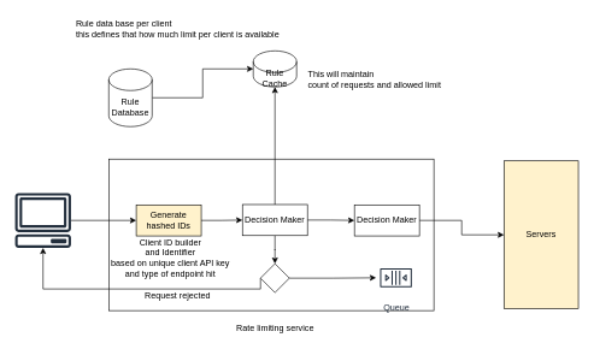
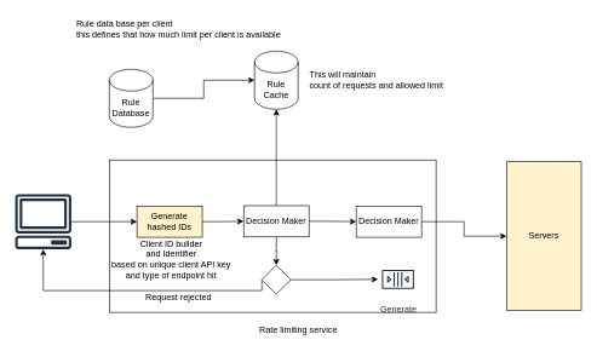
  <mxCell id="0" />
  <mxCell id="1" parent="0" />
  <mxCell id="2" value="" style="rounded=0;whiteSpace=wrap;html=1;" vertex="1" parent="1"><mxGeometry x="150" y="220" width="450" height="210" as="geometry" /></mxCell>
  <mxCell id="3" style="edgeStyle=orthogonalEdgeStyle;rounded=0;orthogonalLoop=1;jettySize=auto;html=1;entryX=0;entryY=0.5;entryDx=0;entryDy=0;" edge="1" parent="1" source="4" target="6"><mxGeometry relative="1" as="geometry" /></mxCell>
  <mxCell id="4" value="" style="sketch=0;outlineConnect=0;fontColor=#232F3E;gradientColor=none;fillColor=#232F3D;strokeColor=none;dashed=0;verticalLabelPosition=bottom;verticalAlign=top;align=center;html=1;fontSize=12;fontStyle=0;aspect=fixed;pointerEvents=1;shape=mxgraph.aws4.client;" vertex="1" parent="1"><mxGeometry x="20" y="267" width="78" height="76" as="geometry" /></mxCell>
  <mxCell id="5" style="edgeStyle=orthogonalEdgeStyle;rounded=0;orthogonalLoop=1;jettySize=auto;html=1;entryX=0;entryY=0.5;entryDx=0;entryDy=0;" edge="1" parent="1" source="6" target="11"><mxGeometry relative="1" as="geometry" /></mxCell>
  <mxCell id="6" value="Generate hashed IDs" style="rounded=0;whiteSpace=wrap;html=1;fillColor=#fff2cc;" vertex="1" parent="1"><mxGeometry x="188" y="283.5" width="90" height="43" as="geometry" /></mxCell>
- <mxCell id="7" value="Rate limiting service" style="text;html=1;align=center;verticalAlign=middle;resizable=0;points=[];autosize=1;strokeColor=none;fillColor=none;" vertex="1" parent="1"><mxGeometry x="315" y="440" width="130" height="30" as="geometry" /></mxCell>
+ <mxCell id="7" value="Rate limiting service" style="text;html=1;align=center;verticalAlign=middle;resizable=0;points=[];autosize=1;strokeColor=none;fillColor=none;" vertex="1" parent="1"><mxGeometry x="345" y="440" width="130" height="30" as="geometry" /></mxCell>
  <mxCell id="8" value="Client ID builder&lt;div&gt;and Identifier&lt;/div&gt;&lt;div&gt;based on unique client API key&lt;/div&gt;&lt;div&gt;and type of endpoint hit&lt;/div&gt;&lt;div&gt;&lt;br&gt;&lt;/div&gt;" style="text;html=1;align=center;verticalAlign=middle;resizable=0;points=[];autosize=1;strokeColor=none;fillColor=none;" vertex="1" parent="1"><mxGeometry x="140" y="319" width="190" height="90" as="geometry" /></mxCell>
  <mxCell id="9" style="edgeStyle=orthogonalEdgeStyle;rounded=0;orthogonalLoop=1;jettySize=auto;html=1;entryX=0.5;entryY=0;entryDx=0;entryDy=0;" edge="1" parent="1" source="11" target="14"><mxGeometry relative="1" as="geometry" /></mxCell>
  <mxCell id="10" style="edgeStyle=orthogonalEdgeStyle;rounded=0;orthogonalLoop=1;jettySize=auto;html=1;entryX=0;entryY=0.5;entryDx=0;entryDy=0;" edge="1" parent="1" source="11" target="22"><mxGeometry relative="1" as="geometry" /></mxCell>
  <mxCell id="11" value="Decision Maker" style="rounded=0;whiteSpace=wrap;html=1;" vertex="1" parent="1"><mxGeometry x="335" y="283" width="90" height="43" as="geometry" /></mxCell>
  <mxCell id="12" style="edgeStyle=orthogonalEdgeStyle;rounded=0;orthogonalLoop=1;jettySize=auto;html=1;exitX=0;exitY=0.5;exitDx=0;exitDy=0;" edge="1" parent="1" source="14" target="4"><mxGeometry relative="1" as="geometry"><Array as="points"><mxPoint x="360" y="400" /><mxPoint x="59" y="400" /></Array></mxGeometry></mxCell>
  <mxCell id="13" style="edgeStyle=orthogonalEdgeStyle;rounded=0;orthogonalLoop=1;jettySize=auto;html=1;" edge="1" parent="1" source="14" target="24"><mxGeometry relative="1" as="geometry" /></mxCell>
  <mxCell id="14" value="" style="rhombus;whiteSpace=wrap;html=1;" vertex="1" parent="1"><mxGeometry x="360" y="365" width="40" height="40" as="geometry" /></mxCell>
  <mxCell id="15" value="Request rejected" style="text;html=1;align=center;verticalAlign=middle;resizable=0;points=[];autosize=1;strokeColor=none;fillColor=none;" vertex="1" parent="1"><mxGeometry x="190" y="394" width="110" height="30" as="geometry" /></mxCell>
  <mxCell id="16" style="edgeStyle=orthogonalEdgeStyle;rounded=0;orthogonalLoop=1;jettySize=auto;html=1;" edge="1" parent="1" source="17" target="19"><mxGeometry relative="1" as="geometry" /></mxCell>
  <mxCell id="17" value="Rule&lt;div&gt;Database&lt;/div&gt;" style="shape=cylinder3;whiteSpace=wrap;html=1;boundedLbl=1;backgroundOutline=1;size=15;" vertex="1" parent="1"><mxGeometry x="150" y="95" width="60" height="80" as="geometry" /></mxCell>
  <mxCell id="18" value="&lt;div style=&quot;text-align: justify;&quot;&gt;&lt;span style=&quot;background-color: initial;&quot;&gt;Rule data base per client&lt;/span&gt;&lt;/div&gt;&lt;div style=&quot;text-align: justify;&quot;&gt;this defines that how much limit per client is available&lt;/div&gt;" style="text;html=1;align=center;verticalAlign=middle;resizable=0;points=[];autosize=1;strokeColor=none;fillColor=none;" vertex="1" parent="1"><mxGeometry x="95" y="20" width="300" height="40" as="geometry" /></mxCell>
- <mxCell id="19" value="Rule Cache" style="shape=cylinder3;whiteSpace=wrap;html=1;boundedLbl=1;backgroundOutline=1;size=15;" vertex="1" parent="1"><mxGeometry x="350" y="70" width="60" height="50" as="geometry" /></mxCell>
+ <mxCell id="19" value="Rule Cache" style="shape=cylinder3;whiteSpace=wrap;html=1;boundedLbl=1;backgroundOutline=1;size=15;" vertex="1" parent="1"><mxGeometry x="350" y="70" width="60" height="80" as="geometry" /></mxCell>
  <mxCell id="20" style="edgeStyle=orthogonalEdgeStyle;rounded=0;orthogonalLoop=1;jettySize=auto;html=1;entryX=0.5;entryY=1;entryDx=0;entryDy=0;entryPerimeter=0;" edge="1" parent="1" source="11" target="19"><mxGeometry relative="1" as="geometry" /></mxCell>
  <mxCell id="21" style="edgeStyle=orthogonalEdgeStyle;rounded=0;orthogonalLoop=1;jettySize=auto;html=1;" edge="1" parent="1" source="22" target="23"><mxGeometry relative="1" as="geometry" /></mxCell>
  <mxCell id="22" value="Decision Maker" style="rounded=0;whiteSpace=wrap;html=1;" vertex="1" parent="1"><mxGeometry x="490" y="283.5" width="90" height="43" as="geometry" /></mxCell>
  <mxCell id="23" value="Servers" style="rounded=0;whiteSpace=wrap;html=1;fillColor=#fff2cc;" vertex="1" parent="1"><mxGeometry x="697" y="222.5" width="103" height="205" as="geometry" /></mxCell>
- <mxCell id="24" value="Queue" style="sketch=0;outlineConnect=0;fontColor=#232F3E;gradientColor=none;strokeColor=#232F3E;fillColor=#ffffff;dashed=0;verticalLabelPosition=bottom;verticalAlign=top;align=center;html=1;fontSize=12;fontStyle=0;aspect=fixed;shape=mxgraph.aws4.resourceIcon;resIcon=mxgraph.aws4.queue;" vertex="1" parent="1"><mxGeometry x="520" y="357" width="55" height="55" as="geometry" /></mxCell>
+ <mxCell id="24" value="Generate" style="sketch=0;outlineConnect=0;fontColor=#232F3E;gradientColor=none;strokeColor=#232F3E;fillColor=#ffffff;dashed=0;verticalLabelPosition=bottom;verticalAlign=top;align=center;html=1;fontSize=12;fontStyle=0;aspect=fixed;shape=mxgraph.aws4.resourceIcon;resIcon=mxgraph.aws4.queue;" vertex="1" parent="1"><mxGeometry x="520" y="357" width="55" height="55" as="geometry" /></mxCell>
  <mxCell id="25" value="This will maintain&lt;div&gt;count of requests and allowed limit&lt;/div&gt;" style="text;html=1;align=left;verticalAlign=middle;resizable=0;points=[];autosize=1;strokeColor=none;fillColor=none;" vertex="1" parent="1"><mxGeometry x="424" y="90" width="210" height="40" as="geometry" /></mxCell>
